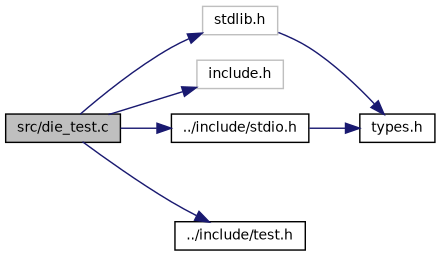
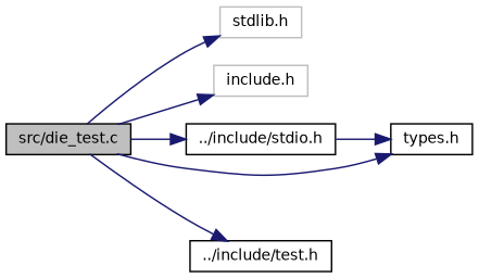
  digraph {
    rankdir=LR
    node [color=black fillcolor=white fontname=Helvetica fontsize=10 shape=record style=filled]
    edge [color=midnightblue fontname=Helvetica fontsize=10 labelfontname=Helvetica labelfontsize=10 style=solid]
    n1 [fillcolor=grey75 fontcolor=black height=0.2 label="src/die_test.c" width=0.4]
    n2 [color=grey75 height=0.2 label="stdlib.h" width=0.4]
    n3 [color=grey75 height=0.2 label="include.h" width=0.4]
    n4 [height=0.2 label="../include/stdio.h" width=0.4]
    n5 [height=0.2 label="types.h" width=0.4]
    n6 [height=0.2 label="../include/test.h" width=0.4]
    n1 -> n2
    n1 -> n3
    n1 -> n4
-   n2 -> n5
+   n1 -> n5
    n1 -> n6
    n4 -> n5
  }
